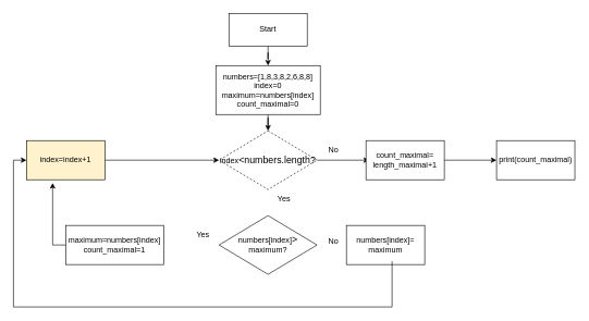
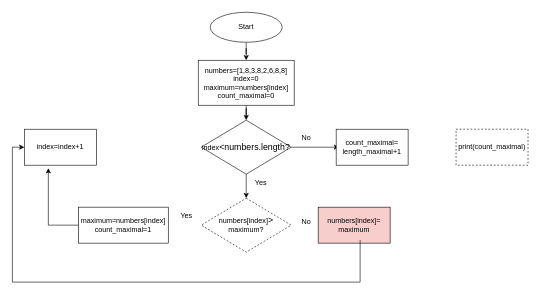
  <mxCell id="0" />
  <mxCell id="1" parent="0" />
  <mxCell id="2" value="" style="edgeStyle=orthogonalEdgeStyle;rounded=0;orthogonalLoop=1;jettySize=auto;html=1;" parent="1" source="3" target="5" edge="1"><mxGeometry relative="1" as="geometry" /></mxCell>
- <mxCell id="3" value="Start" style="whiteSpace=wrap;html=1;rounded=0;" parent="1" vertex="1"><mxGeometry x="350" y="20" width="120" height="50" as="geometry" /></mxCell>
+ <mxCell id="3" value="Start" style="ellipse;whiteSpace=wrap;html=1;" parent="1" vertex="1"><mxGeometry x="350" y="20" width="120" height="50" as="geometry" /></mxCell>
  <mxCell id="4" value="" style="edgeStyle=orthogonalEdgeStyle;rounded=0;orthogonalLoop=1;jettySize=auto;html=1;" parent="1" source="5" target="8" edge="1"><mxGeometry relative="1" as="geometry" /></mxCell>
  <mxCell id="5" value="numbers=[1,8,3,8,2,6,8,8]&lt;br&gt;index=0&lt;br&gt;maximum=numbers[index]&lt;br&gt;count_maximal=0" style="whiteSpace=wrap;html=1;" parent="1" vertex="1"><mxGeometry x="330" y="100" width="160" height="75" as="geometry" /></mxCell>
  <mxCell id="6" value="" style="edgeStyle=orthogonalEdgeStyle;rounded=0;orthogonalLoop=1;jettySize=auto;html=1;" parent="1" source="8" edge="1"><mxGeometry relative="1" as="geometry"><mxPoint x="565" y="245" as="targetPoint" /></mxGeometry></mxCell>
- <mxCell id="8" value="index&lt;span style=&quot;font-size:11.0pt;line-height:107%;&lt;br/&gt;font-family:&amp;quot;Calibri&amp;quot;,sans-serif;mso-ascii-theme-font:minor-latin;mso-fareast-font-family:&lt;br/&gt;Calibri;mso-fareast-theme-font:minor-latin;mso-hansi-theme-font:minor-latin;&lt;br/&gt;mso-bidi-theme-font:minor-latin;mso-ansi-language:RU;mso-fareast-language:EN-US;&lt;br/&gt;mso-bidi-language:AR-SA&quot;&gt;&amp;lt;numbers.length?&lt;/span&gt;" style="rhombus;whiteSpace=wrap;html=1;dashed=1;" parent="1" vertex="1"><mxGeometry x="335" y="200" width="150" height="90" as="geometry" /></mxCell>
- <mxCell id="9" value="" style="edgeStyle=orthogonalEdgeStyle;rounded=0;orthogonalLoop=1;jettySize=auto;html=1;" parent="1" source="10" target="14" edge="1"><mxGeometry relative="1" as="geometry" /></mxCell>
+ <mxCell id="7" value="" style="edgeStyle=orthogonalEdgeStyle;rounded=0;orthogonalLoop=1;jettySize=auto;html=1;" parent="1" source="8" target="12" edge="1"><mxGeometry relative="1" as="geometry" /></mxCell>
+ <mxCell id="8" value="index&lt;span style=&quot;font-size:11.0pt;line-height:107%;&lt;br/&gt;font-family:&amp;quot;Calibri&amp;quot;,sans-serif;mso-ascii-theme-font:minor-latin;mso-fareast-font-family:&lt;br/&gt;Calibri;mso-fareast-theme-font:minor-latin;mso-hansi-theme-font:minor-latin;&lt;br/&gt;mso-bidi-theme-font:minor-latin;mso-ansi-language:RU;mso-fareast-language:EN-US;&lt;br/&gt;mso-bidi-language:AR-SA&quot;&gt;&amp;lt;numbers.length?&lt;/span&gt;" style="rhombus;whiteSpace=wrap;html=1;" parent="1" vertex="1"><mxGeometry x="335" y="200" width="150" height="90" as="geometry" /></mxCell>
  <mxCell id="10" value="count_maximal=&lt;br&gt;length_maximal+1" style="rounded=0;whiteSpace=wrap;html=1;" parent="1" vertex="1"><mxGeometry x="560" y="215" width="120" height="60" as="geometry" /></mxCell>
  <mxCell id="11" value="No" style="text;html=1;align=center;verticalAlign=middle;resizable=0;points=[];autosize=1;strokeColor=none;fillColor=none;" parent="1" vertex="1"><mxGeometry x="490" y="215" width="40" height="30" as="geometry" /></mxCell>
- <mxCell id="12" value="&lt;span&gt;numbers[index]&lt;/span&gt;&lt;span style=&quot;font-size:11.0pt;line-height:107%;&lt;br/&gt;font-family:&amp;quot;Calibri&amp;quot;,sans-serif;mso-ascii-theme-font:minor-latin;mso-fareast-font-family:&lt;br/&gt;Calibri;mso-fareast-theme-font:minor-latin;mso-hansi-theme-font:minor-latin;&lt;br/&gt;mso-bidi-theme-font:minor-latin;mso-ansi-language:RU;mso-fareast-language:EN-US;&lt;br/&gt;mso-bidi-language:AR-SA&quot;&gt;&amp;gt;&lt;/span&gt;&lt;span&gt;&lt;br&gt;maximum?&lt;br&gt;&lt;/span&gt;" style="rhombus;whiteSpace=wrap;html=1;" parent="1" vertex="1"><mxGeometry x="335" y="330" width="150" height="90" as="geometry" /></mxCell>
+ <mxCell id="12" value="&lt;span&gt;numbers[index]&lt;/span&gt;&lt;span style=&quot;font-size:11.0pt;line-height:107%;&lt;br/&gt;font-family:&amp;quot;Calibri&amp;quot;,sans-serif;mso-ascii-theme-font:minor-latin;mso-fareast-font-family:&lt;br/&gt;Calibri;mso-fareast-theme-font:minor-latin;mso-hansi-theme-font:minor-latin;&lt;br/&gt;mso-bidi-theme-font:minor-latin;mso-ansi-language:RU;mso-fareast-language:EN-US;&lt;br/&gt;mso-bidi-language:AR-SA&quot;&gt;&amp;gt;&lt;/span&gt;&lt;span&gt;&lt;br&gt;maximum?&lt;br&gt;&lt;/span&gt;" style="rhombus;whiteSpace=wrap;html=1;dashed=1;" parent="1" vertex="1"><mxGeometry x="335" y="330" width="150" height="90" as="geometry" /></mxCell>
  <mxCell id="13" value="Yes" style="text;html=1;align=center;verticalAlign=middle;resizable=0;points=[];autosize=1;strokeColor=none;fillColor=none;" parent="1" vertex="1"><mxGeometry x="414" y="290" width="40" height="30" as="geometry" /></mxCell>
- <mxCell id="14" value="print(count_maximal)" style="whiteSpace=wrap;html=1;rounded=0;" parent="1" vertex="1"><mxGeometry x="760" y="215" width="120" height="60" as="geometry" /></mxCell>
- <mxCell id="15" value="maximum=numbers[index]&lt;br&gt;count_maximal=1" style="whiteSpace=wrap;html=1;" vertex="1" parent="1"><mxGeometry x="100" y="345" width="150" height="60" as="geometry" /></mxCell>
+ <mxCell id="14" value="print(count_maximal)" style="whiteSpace=wrap;html=1;rounded=0;dashed=1;" parent="1" vertex="1"><mxGeometry x="760" y="215" width="120" height="60" as="geometry" /></mxCell>
+ <mxCell id="15" value="maximum=numbers[index]&lt;br&gt;count_maximal=1" style="whiteSpace=wrap;html=1;" vertex="1" parent="1"><mxGeometry x="130" y="345" width="150" height="60" as="geometry" /></mxCell>
  <mxCell id="16" value="Yes" style="text;html=1;align=center;verticalAlign=middle;resizable=0;points=[];autosize=1;strokeColor=none;fillColor=none;" vertex="1" parent="1"><mxGeometry x="290" y="345" width="40" height="30" as="geometry" /></mxCell>
- <mxCell id="17" value="&lt;div&gt;numbers[index]=&lt;/div&gt;&lt;div&gt;maximum&lt;/div&gt;" style="whiteSpace=wrap;html=1;" vertex="1" parent="1"><mxGeometry x="530" y="345" width="120" height="60" as="geometry" /></mxCell>
+ <mxCell id="17" value="&lt;div&gt;numbers[index]=&lt;/div&gt;&lt;div&gt;maximum&lt;/div&gt;" style="whiteSpace=wrap;html=1;fillColor=#f8cecc;" vertex="1" parent="1"><mxGeometry x="530" y="345" width="120" height="60" as="geometry" /></mxCell>
  <mxCell id="18" value="No" style="text;html=1;align=center;verticalAlign=middle;resizable=0;points=[];autosize=1;strokeColor=none;fillColor=none;" vertex="1" parent="1"><mxGeometry x="490" y="355" width="40" height="30" as="geometry" /></mxCell>
- <mxCell id="19" style="edgeStyle=orthogonalEdgeStyle;rounded=0;orthogonalLoop=1;jettySize=auto;html=1;entryX=0;entryY=0.5;entryDx=0;entryDy=0;" edge="1" parent="1" source="20" target="8"><mxGeometry relative="1" as="geometry" /></mxCell>
- <mxCell id="20" value="index=index+1" style="rounded=0;whiteSpace=wrap;html=1;fillColor=#fff2cc;" vertex="1" parent="1"><mxGeometry x="40" y="215" width="120" height="60" as="geometry" /></mxCell>
+ <mxCell id="20" value="index=index+1" style="rounded=0;whiteSpace=wrap;html=1;" vertex="1" parent="1"><mxGeometry x="40" y="215" width="120" height="60" as="geometry" /></mxCell>
  <mxCell id="21" value="" style="endArrow=classic;html=1;rounded=0;entryX=0;entryY=0.5;entryDx=0;entryDy=0;" edge="1" parent="1" target="20"><mxGeometry width="50" height="50" relative="1" as="geometry"><mxPoint x="600" y="400" as="sourcePoint" /><mxPoint x="20" y="230" as="targetPoint" /><Array as="points"><mxPoint x="600" y="470" /><mxPoint x="20" y="470" /><mxPoint x="20" y="245" /></Array></mxGeometry></mxCell>
  <mxCell id="22" value="" style="endArrow=classic;html=1;rounded=0;exitX=0;exitY=0.5;exitDx=0;exitDy=0;" edge="1" parent="1" source="15"><mxGeometry width="50" height="50" relative="1" as="geometry"><mxPoint x="80" y="370" as="sourcePoint" /><mxPoint x="80" y="280" as="targetPoint" /><Array as="points"><mxPoint x="80" y="375" /></Array></mxGeometry></mxCell>
